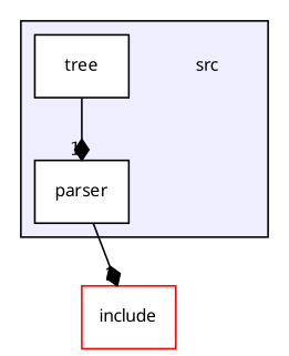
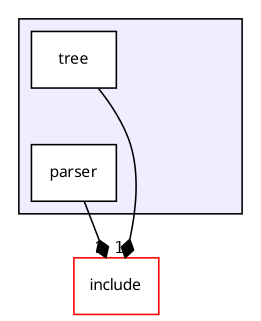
  digraph {
    compound=true
    fontname="Noto Sans"
    node [fontname="Noto Sans" fontsize=10 shape=box color=black fillcolor=white style=filled]
    edge [labeldistance=1.5 labelfontname=Helvetica labelfontsize=10 arrowhead=diamond fontname="Noto Sans"]
-   n1 [label=src shape=plaintext color="" fillcolor="" style=""]
    n2 [label=parser]
    n3 [label=tree]
    n4 [color=red label=include]
    subgraph cluster_1 {
      bgcolor="#eeeeff"
      pencolor=black
-     n1
      n2
      n3
    }
    n2 -> n4 [headlabel=2]
-   n3 -> n2 [headlabel=1]
+   n3 -> n4 [headlabel=1]
  }
